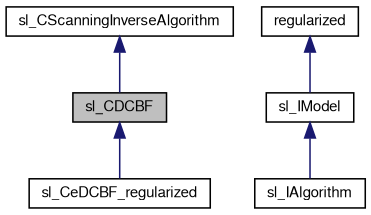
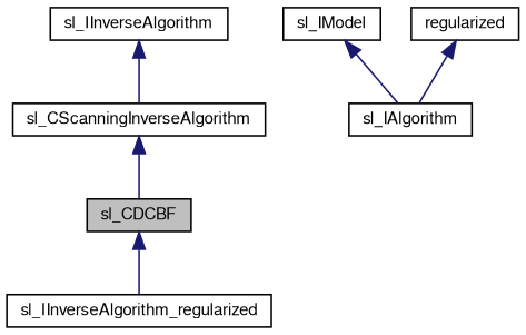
  digraph {
    node [color=black fillcolor=white fontname=FreeSans fontsize=10 shape=record style=filled]
    edge [color=midnightblue dir=back fontname=FreeSans fontsize=10 labelfontname=FreeSans labelfontsize=10 style=solid]
    n1 [fillcolor=grey75 fontcolor=black height=0.2 label=sl_CDCBF width=0.4]
-   n2 [height=0.2 label=sl_CeDCBF_regularized width=0.4]
+   n2 [height=0.2 label=sl_IInverseAlgorithm_regularized width=0.4]
    n3 [height=0.2 label=sl_CScanningInverseAlgorithm width=0.4]
+   n4 [height=0.2 label=sl_IInverseAlgorithm width=0.4]
    n5 [height=0.2 label=sl_IAlgorithm width=0.4]
    n6 [height=0.2 label=sl_IModel width=0.4]
    n7 [height=0.2 label=regularized width=0.4]
    n1 -> n2
    n3 -> n1
+   n4 -> n3
    n6 -> n5
-   n7 -> n6
+   n7 -> n5
  }
